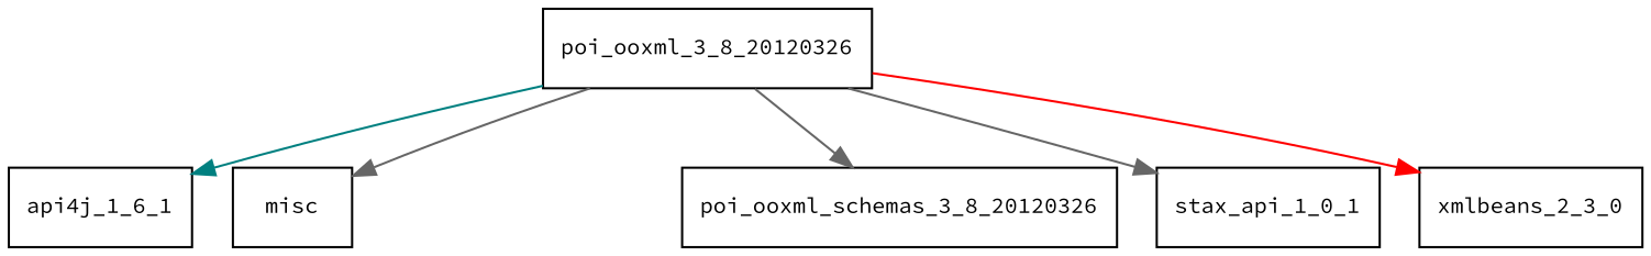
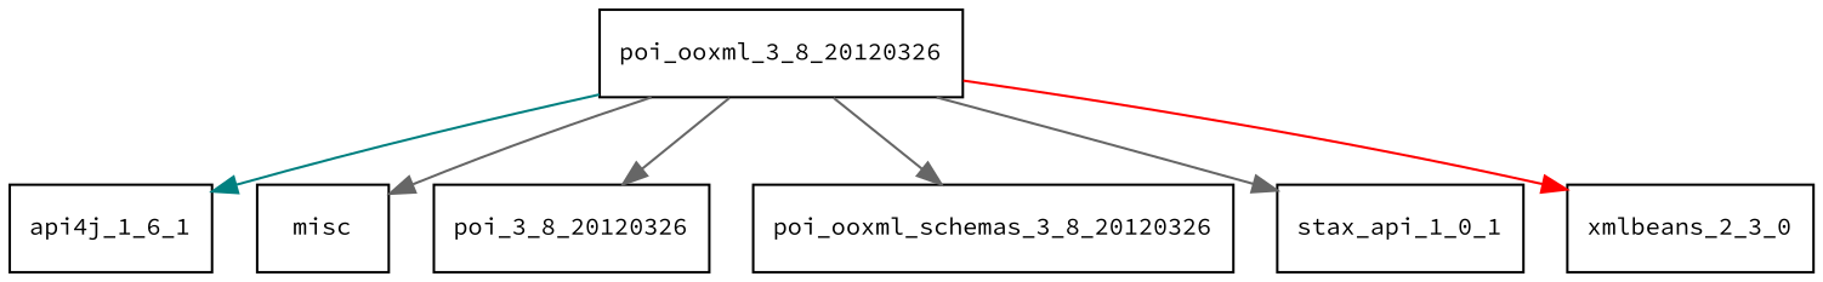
  digraph {
    fontname="Source Code Pro"
    node [fontname="Source Code Pro" fontsize=10.0 shape=box]
    edge [color=gray40 fontname="Source Code Pro"]
    n1 [label=api4j_1_6_1]
    poi_ooxml_3_8_20120326
    misc
+   poi_3_8_20120326
    poi_ooxml_schemas_3_8_20120326
    stax_api_1_0_1
    xmlbeans_2_3_0
    poi_ooxml_3_8_20120326 -> n1 [color=teal]
    poi_ooxml_3_8_20120326 -> misc
+   poi_ooxml_3_8_20120326 -> poi_3_8_20120326
    poi_ooxml_3_8_20120326 -> poi_ooxml_schemas_3_8_20120326
    poi_ooxml_3_8_20120326 -> stax_api_1_0_1
    poi_ooxml_3_8_20120326 -> xmlbeans_2_3_0 [color=red]
  }
